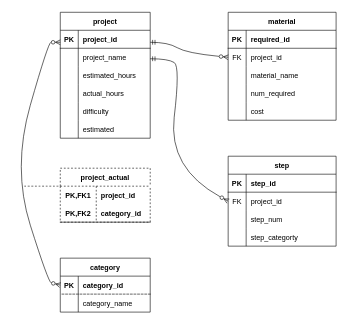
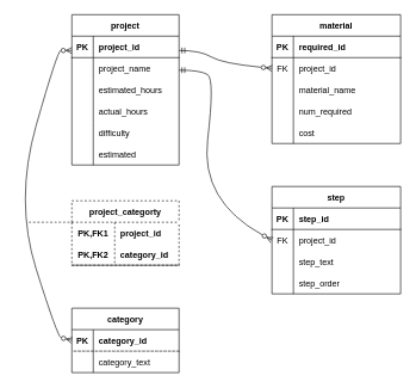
  <mxCell id="0" />
  <mxCell id="1" parent="0" />
  <mxCell id="2" value="project" style="shape=table;startSize=30;container=1;collapsible=1;childLayout=tableLayout;fixedRows=1;rowLines=0;fontStyle=1;align=center;resizeLast=1;" vertex="1" parent="1"><mxGeometry x="100" y="20" width="150" height="210" as="geometry" /></mxCell>
  <mxCell id="3" value="" style="shape=tableRow;horizontal=0;startSize=0;swimlaneHead=0;swimlaneBody=0;fillColor=none;collapsible=0;dropTarget=0;points=[[0,0.5],[1,0.5]];portConstraint=eastwest;top=0;left=0;right=0;bottom=1;" vertex="1" parent="2"><mxGeometry y="30" width="150" height="30" as="geometry" /></mxCell>
  <mxCell id="4" value="PK" style="shape=partialRectangle;connectable=0;fillColor=none;top=0;left=0;bottom=0;right=0;fontStyle=1;overflow=hidden;" vertex="1" parent="3"><mxGeometry width="30" height="30" as="geometry"><mxRectangle width="30" height="30" as="alternateBounds" /></mxGeometry></mxCell>
  <mxCell id="5" value="project_id" style="shape=partialRectangle;connectable=0;fillColor=none;top=0;left=0;bottom=0;right=0;align=left;spacingLeft=6;fontStyle=1;overflow=hidden;" vertex="1" parent="3"><mxGeometry x="30" width="120" height="30" as="geometry"><mxRectangle width="120" height="30" as="alternateBounds" /></mxGeometry></mxCell>
  <mxCell id="6" value="" style="shape=tableRow;horizontal=0;startSize=0;swimlaneHead=0;swimlaneBody=0;fillColor=none;collapsible=0;dropTarget=0;points=[[0,0.5],[1,0.5]];portConstraint=eastwest;top=0;left=0;right=0;bottom=0;" vertex="1" parent="2"><mxGeometry y="60" width="150" height="30" as="geometry" /></mxCell>
  <mxCell id="7" value="" style="shape=partialRectangle;connectable=0;fillColor=none;top=0;left=0;bottom=0;right=0;editable=1;overflow=hidden;" vertex="1" parent="6"><mxGeometry width="30" height="30" as="geometry"><mxRectangle width="30" height="30" as="alternateBounds" /></mxGeometry></mxCell>
  <mxCell id="8" value="project_name" style="shape=partialRectangle;connectable=0;fillColor=none;top=0;left=0;bottom=0;right=0;align=left;spacingLeft=6;overflow=hidden;" vertex="1" parent="6"><mxGeometry x="30" width="120" height="30" as="geometry"><mxRectangle width="120" height="30" as="alternateBounds" /></mxGeometry></mxCell>
  <mxCell id="9" value="" style="shape=tableRow;horizontal=0;startSize=0;swimlaneHead=0;swimlaneBody=0;fillColor=none;collapsible=0;dropTarget=0;points=[[0,0.5],[1,0.5]];portConstraint=eastwest;top=0;left=0;right=0;bottom=0;" vertex="1" parent="2"><mxGeometry y="90" width="150" height="30" as="geometry" /></mxCell>
  <mxCell id="10" value="" style="shape=partialRectangle;connectable=0;fillColor=none;top=0;left=0;bottom=0;right=0;editable=1;overflow=hidden;" vertex="1" parent="9"><mxGeometry width="30" height="30" as="geometry"><mxRectangle width="30" height="30" as="alternateBounds" /></mxGeometry></mxCell>
  <mxCell id="11" value="estimated_hours" style="shape=partialRectangle;connectable=0;fillColor=none;top=0;left=0;bottom=0;right=0;align=left;spacingLeft=6;overflow=hidden;" vertex="1" parent="9"><mxGeometry x="30" width="120" height="30" as="geometry"><mxRectangle width="120" height="30" as="alternateBounds" /></mxGeometry></mxCell>
  <mxCell id="12" value="" style="shape=tableRow;horizontal=0;startSize=0;swimlaneHead=0;swimlaneBody=0;fillColor=none;collapsible=0;dropTarget=0;points=[[0,0.5],[1,0.5]];portConstraint=eastwest;top=0;left=0;right=0;bottom=0;" vertex="1" parent="2"><mxGeometry y="120" width="150" height="30" as="geometry" /></mxCell>
  <mxCell id="13" value="" style="shape=partialRectangle;connectable=0;fillColor=none;top=0;left=0;bottom=0;right=0;editable=1;overflow=hidden;" vertex="1" parent="12"><mxGeometry width="30" height="30" as="geometry"><mxRectangle width="30" height="30" as="alternateBounds" /></mxGeometry></mxCell>
  <mxCell id="14" value="actual_hours" style="shape=partialRectangle;connectable=0;fillColor=none;top=0;left=0;bottom=0;right=0;align=left;spacingLeft=6;overflow=hidden;" vertex="1" parent="12"><mxGeometry x="30" width="120" height="30" as="geometry"><mxRectangle width="120" height="30" as="alternateBounds" /></mxGeometry></mxCell>
  <mxCell id="15" style="shape=tableRow;horizontal=0;startSize=0;swimlaneHead=0;swimlaneBody=0;fillColor=none;collapsible=0;dropTarget=0;points=[[0,0.5],[1,0.5]];portConstraint=eastwest;top=0;left=0;right=0;bottom=0;" vertex="1" parent="2"><mxGeometry y="150" width="150" height="30" as="geometry" /></mxCell>
  <mxCell id="16" style="shape=partialRectangle;connectable=0;fillColor=none;top=0;left=0;bottom=0;right=0;editable=1;overflow=hidden;" vertex="1" parent="15"><mxGeometry width="30" height="30" as="geometry"><mxRectangle width="30" height="30" as="alternateBounds" /></mxGeometry></mxCell>
  <mxCell id="17" value="difficulty" style="shape=partialRectangle;connectable=0;fillColor=none;top=0;left=0;bottom=0;right=0;align=left;spacingLeft=6;overflow=hidden;" vertex="1" parent="15"><mxGeometry x="30" width="120" height="30" as="geometry"><mxRectangle width="120" height="30" as="alternateBounds" /></mxGeometry></mxCell>
  <mxCell id="18" style="shape=tableRow;horizontal=0;startSize=0;swimlaneHead=0;swimlaneBody=0;fillColor=none;collapsible=0;dropTarget=0;points=[[0,0.5],[1,0.5]];portConstraint=eastwest;top=0;left=0;right=0;bottom=0;" vertex="1" parent="2"><mxGeometry y="180" width="150" height="30" as="geometry" /></mxCell>
  <mxCell id="19" style="shape=partialRectangle;connectable=0;fillColor=none;top=0;left=0;bottom=0;right=0;editable=1;overflow=hidden;" vertex="1" parent="18"><mxGeometry width="30" height="30" as="geometry"><mxRectangle width="30" height="30" as="alternateBounds" /></mxGeometry></mxCell>
  <mxCell id="20" value="estimated" style="shape=partialRectangle;connectable=0;fillColor=none;top=0;left=0;bottom=0;right=0;align=left;spacingLeft=6;overflow=hidden;" vertex="1" parent="18"><mxGeometry x="30" width="120" height="30" as="geometry"><mxRectangle width="120" height="30" as="alternateBounds" /></mxGeometry></mxCell>
  <mxCell id="21" value="material" style="shape=table;startSize=30;container=1;collapsible=1;childLayout=tableLayout;fixedRows=1;rowLines=0;fontStyle=1;align=center;resizeLast=1;" vertex="1" parent="1"><mxGeometry x="380" y="20" width="180" height="180" as="geometry" /></mxCell>
  <mxCell id="22" value="" style="shape=tableRow;horizontal=0;startSize=0;swimlaneHead=0;swimlaneBody=0;fillColor=none;collapsible=0;dropTarget=0;points=[[0,0.5],[1,0.5]];portConstraint=eastwest;top=0;left=0;right=0;bottom=1;" vertex="1" parent="21"><mxGeometry y="30" width="180" height="30" as="geometry" /></mxCell>
  <mxCell id="23" value="PK" style="shape=partialRectangle;connectable=0;fillColor=none;top=0;left=0;bottom=0;right=0;fontStyle=1;overflow=hidden;" vertex="1" parent="22"><mxGeometry width="30" height="30" as="geometry"><mxRectangle width="30" height="30" as="alternateBounds" /></mxGeometry></mxCell>
  <mxCell id="24" value="required_id" style="shape=partialRectangle;connectable=0;fillColor=none;top=0;left=0;bottom=0;right=0;align=left;spacingLeft=6;fontStyle=1;overflow=hidden;" vertex="1" parent="22"><mxGeometry x="30" width="150" height="30" as="geometry"><mxRectangle width="150" height="30" as="alternateBounds" /></mxGeometry></mxCell>
  <mxCell id="25" value="" style="shape=tableRow;horizontal=0;startSize=0;swimlaneHead=0;swimlaneBody=0;fillColor=none;collapsible=0;dropTarget=0;points=[[0,0.5],[1,0.5]];portConstraint=eastwest;top=0;left=0;right=0;bottom=0;" vertex="1" parent="21"><mxGeometry y="60" width="180" height="30" as="geometry" /></mxCell>
  <mxCell id="26" value="FK" style="shape=partialRectangle;connectable=0;fillColor=none;top=0;left=0;bottom=0;right=0;editable=1;overflow=hidden;" vertex="1" parent="25"><mxGeometry width="30" height="30" as="geometry"><mxRectangle width="30" height="30" as="alternateBounds" /></mxGeometry></mxCell>
  <mxCell id="27" value="project_id" style="shape=partialRectangle;connectable=0;fillColor=none;top=0;left=0;bottom=0;right=0;align=left;spacingLeft=6;overflow=hidden;" vertex="1" parent="25"><mxGeometry x="30" width="150" height="30" as="geometry"><mxRectangle width="150" height="30" as="alternateBounds" /></mxGeometry></mxCell>
  <mxCell id="28" value="" style="shape=tableRow;horizontal=0;startSize=0;swimlaneHead=0;swimlaneBody=0;fillColor=none;collapsible=0;dropTarget=0;points=[[0,0.5],[1,0.5]];portConstraint=eastwest;top=0;left=0;right=0;bottom=0;" vertex="1" parent="21"><mxGeometry y="90" width="180" height="30" as="geometry" /></mxCell>
  <mxCell id="29" value="" style="shape=partialRectangle;connectable=0;fillColor=none;top=0;left=0;bottom=0;right=0;editable=1;overflow=hidden;" vertex="1" parent="28"><mxGeometry width="30" height="30" as="geometry"><mxRectangle width="30" height="30" as="alternateBounds" /></mxGeometry></mxCell>
  <mxCell id="30" value="material_name" style="shape=partialRectangle;connectable=0;fillColor=none;top=0;left=0;bottom=0;right=0;align=left;spacingLeft=6;overflow=hidden;" vertex="1" parent="28"><mxGeometry x="30" width="150" height="30" as="geometry"><mxRectangle width="150" height="30" as="alternateBounds" /></mxGeometry></mxCell>
  <mxCell id="31" style="shape=tableRow;horizontal=0;startSize=0;swimlaneHead=0;swimlaneBody=0;fillColor=none;collapsible=0;dropTarget=0;points=[[0,0.5],[1,0.5]];portConstraint=eastwest;top=0;left=0;right=0;bottom=0;" vertex="1" parent="21"><mxGeometry y="120" width="180" height="30" as="geometry" /></mxCell>
  <mxCell id="32" style="shape=partialRectangle;connectable=0;fillColor=none;top=0;left=0;bottom=0;right=0;editable=1;overflow=hidden;" vertex="1" parent="31"><mxGeometry width="30" height="30" as="geometry"><mxRectangle width="30" height="30" as="alternateBounds" /></mxGeometry></mxCell>
  <mxCell id="33" value="num_required" style="shape=partialRectangle;connectable=0;fillColor=none;top=0;left=0;bottom=0;right=0;align=left;spacingLeft=6;overflow=hidden;" vertex="1" parent="31"><mxGeometry x="30" width="150" height="30" as="geometry"><mxRectangle width="150" height="30" as="alternateBounds" /></mxGeometry></mxCell>
  <mxCell id="34" style="shape=tableRow;horizontal=0;startSize=0;swimlaneHead=0;swimlaneBody=0;fillColor=none;collapsible=0;dropTarget=0;points=[[0,0.5],[1,0.5]];portConstraint=eastwest;top=0;left=0;right=0;bottom=0;" vertex="1" parent="21"><mxGeometry y="150" width="180" height="30" as="geometry" /></mxCell>
  <mxCell id="35" style="shape=partialRectangle;connectable=0;fillColor=none;top=0;left=0;bottom=0;right=0;editable=1;overflow=hidden;" vertex="1" parent="34"><mxGeometry width="30" height="30" as="geometry"><mxRectangle width="30" height="30" as="alternateBounds" /></mxGeometry></mxCell>
  <mxCell id="36" value="cost" style="shape=partialRectangle;connectable=0;fillColor=none;top=0;left=0;bottom=0;right=0;align=left;spacingLeft=6;overflow=hidden;" vertex="1" parent="34"><mxGeometry x="30" width="150" height="30" as="geometry"><mxRectangle width="150" height="30" as="alternateBounds" /></mxGeometry></mxCell>
  <mxCell id="37" value="step" style="shape=table;startSize=30;container=1;collapsible=1;childLayout=tableLayout;fixedRows=1;rowLines=0;fontStyle=1;align=center;resizeLast=1;" vertex="1" parent="1"><mxGeometry x="380" y="260" width="180" height="150" as="geometry" /></mxCell>
  <mxCell id="38" value="" style="shape=tableRow;horizontal=0;startSize=0;swimlaneHead=0;swimlaneBody=0;fillColor=none;collapsible=0;dropTarget=0;points=[[0,0.5],[1,0.5]];portConstraint=eastwest;top=0;left=0;right=0;bottom=1;" vertex="1" parent="37"><mxGeometry y="30" width="180" height="30" as="geometry" /></mxCell>
  <mxCell id="39" value="PK" style="shape=partialRectangle;connectable=0;fillColor=none;top=0;left=0;bottom=0;right=0;fontStyle=1;overflow=hidden;" vertex="1" parent="38"><mxGeometry width="30" height="30" as="geometry"><mxRectangle width="30" height="30" as="alternateBounds" /></mxGeometry></mxCell>
  <mxCell id="40" value="step_id" style="shape=partialRectangle;connectable=0;fillColor=none;top=0;left=0;bottom=0;right=0;align=left;spacingLeft=6;fontStyle=1;overflow=hidden;" vertex="1" parent="38"><mxGeometry x="30" width="150" height="30" as="geometry"><mxRectangle width="150" height="30" as="alternateBounds" /></mxGeometry></mxCell>
  <mxCell id="41" value="" style="shape=tableRow;horizontal=0;startSize=0;swimlaneHead=0;swimlaneBody=0;fillColor=none;collapsible=0;dropTarget=0;points=[[0,0.5],[1,0.5]];portConstraint=eastwest;top=0;left=0;right=0;bottom=0;" vertex="1" parent="37"><mxGeometry y="60" width="180" height="30" as="geometry" /></mxCell>
  <mxCell id="42" value="FK" style="shape=partialRectangle;connectable=0;fillColor=none;top=0;left=0;bottom=0;right=0;editable=1;overflow=hidden;" vertex="1" parent="41"><mxGeometry width="30" height="30" as="geometry"><mxRectangle width="30" height="30" as="alternateBounds" /></mxGeometry></mxCell>
  <mxCell id="43" value="project_id" style="shape=partialRectangle;connectable=0;fillColor=none;top=0;left=0;bottom=0;right=0;align=left;spacingLeft=6;overflow=hidden;" vertex="1" parent="41"><mxGeometry x="30" width="150" height="30" as="geometry"><mxRectangle width="150" height="30" as="alternateBounds" /></mxGeometry></mxCell>
  <mxCell id="44" value="" style="shape=tableRow;horizontal=0;startSize=0;swimlaneHead=0;swimlaneBody=0;fillColor=none;collapsible=0;dropTarget=0;points=[[0,0.5],[1,0.5]];portConstraint=eastwest;top=0;left=0;right=0;bottom=0;" vertex="1" parent="37"><mxGeometry y="90" width="180" height="30" as="geometry" /></mxCell>
  <mxCell id="45" value="" style="shape=partialRectangle;connectable=0;fillColor=none;top=0;left=0;bottom=0;right=0;editable=1;overflow=hidden;" vertex="1" parent="44"><mxGeometry width="30" height="30" as="geometry"><mxRectangle width="30" height="30" as="alternateBounds" /></mxGeometry></mxCell>
- <mxCell id="46" value="step_num" style="shape=partialRectangle;connectable=0;fillColor=none;top=0;left=0;bottom=0;right=0;align=left;spacingLeft=6;overflow=hidden;" vertex="1" parent="44"><mxGeometry x="30" width="150" height="30" as="geometry"><mxRectangle width="150" height="30" as="alternateBounds" /></mxGeometry></mxCell>
+ <mxCell id="46" value="step_text" style="shape=partialRectangle;connectable=0;fillColor=none;top=0;left=0;bottom=0;right=0;align=left;spacingLeft=6;overflow=hidden;" vertex="1" parent="44"><mxGeometry x="30" width="150" height="30" as="geometry"><mxRectangle width="150" height="30" as="alternateBounds" /></mxGeometry></mxCell>
  <mxCell id="47" value="" style="shape=tableRow;horizontal=0;startSize=0;swimlaneHead=0;swimlaneBody=0;fillColor=none;collapsible=0;dropTarget=0;points=[[0,0.5],[1,0.5]];portConstraint=eastwest;top=0;left=0;right=0;bottom=0;" vertex="1" parent="37"><mxGeometry y="120" width="180" height="30" as="geometry" /></mxCell>
  <mxCell id="48" value="" style="shape=partialRectangle;connectable=0;fillColor=none;top=0;left=0;bottom=0;right=0;editable=1;overflow=hidden;" vertex="1" parent="47"><mxGeometry width="30" height="30" as="geometry"><mxRectangle width="30" height="30" as="alternateBounds" /></mxGeometry></mxCell>
- <mxCell id="49" value="step_categorty" style="shape=partialRectangle;connectable=0;fillColor=none;top=0;left=0;bottom=0;right=0;align=left;spacingLeft=6;overflow=hidden;" vertex="1" parent="47"><mxGeometry x="30" width="150" height="30" as="geometry"><mxRectangle width="150" height="30" as="alternateBounds" /></mxGeometry></mxCell>
+ <mxCell id="49" value="step_order" style="shape=partialRectangle;connectable=0;fillColor=none;top=0;left=0;bottom=0;right=0;align=left;spacingLeft=6;overflow=hidden;" vertex="1" parent="47"><mxGeometry x="30" width="150" height="30" as="geometry"><mxRectangle width="150" height="30" as="alternateBounds" /></mxGeometry></mxCell>
  <mxCell id="50" value="category" style="shape=table;startSize=30;container=1;collapsible=1;childLayout=tableLayout;fixedRows=1;rowLines=0;fontStyle=1;align=center;resizeLast=1;" vertex="1" parent="1"><mxGeometry x="100" y="430" width="150" height="90" as="geometry" /></mxCell>
  <mxCell id="51" value="" style="shape=tableRow;horizontal=0;startSize=0;swimlaneHead=0;swimlaneBody=0;fillColor=none;collapsible=0;dropTarget=0;points=[[0,0.5],[1,0.5]];portConstraint=eastwest;top=0;left=0;right=0;bottom=1;dashed=1;" vertex="1" parent="50"><mxGeometry y="30" width="150" height="30" as="geometry" /></mxCell>
  <mxCell id="52" value="PK" style="shape=partialRectangle;connectable=0;fillColor=none;top=0;left=0;bottom=0;right=0;fontStyle=1;overflow=hidden;dashed=1;" vertex="1" parent="51"><mxGeometry width="30" height="30" as="geometry"><mxRectangle width="30" height="30" as="alternateBounds" /></mxGeometry></mxCell>
  <mxCell id="53" value="category_id" style="shape=partialRectangle;connectable=0;fillColor=none;top=0;left=0;bottom=0;right=0;align=left;spacingLeft=6;fontStyle=1;overflow=hidden;dashed=1;" vertex="1" parent="51"><mxGeometry x="30" width="120" height="30" as="geometry"><mxRectangle width="120" height="30" as="alternateBounds" /></mxGeometry></mxCell>
  <mxCell id="54" value="" style="shape=tableRow;horizontal=0;startSize=0;swimlaneHead=0;swimlaneBody=0;fillColor=none;collapsible=0;dropTarget=0;points=[[0,0.5],[1,0.5]];portConstraint=eastwest;top=0;left=0;right=0;bottom=0;dashed=1;" vertex="1" parent="50"><mxGeometry y="60" width="150" height="30" as="geometry" /></mxCell>
  <mxCell id="55" value="" style="shape=partialRectangle;connectable=0;fillColor=none;top=0;left=0;bottom=0;right=0;editable=1;overflow=hidden;dashed=1;" vertex="1" parent="54"><mxGeometry width="30" height="30" as="geometry"><mxRectangle width="30" height="30" as="alternateBounds" /></mxGeometry></mxCell>
- <mxCell id="56" value="category_name" style="shape=partialRectangle;connectable=0;fillColor=none;top=0;left=0;bottom=0;right=0;align=left;spacingLeft=6;overflow=hidden;dashed=1;" vertex="1" parent="54"><mxGeometry x="30" width="120" height="30" as="geometry"><mxRectangle width="120" height="30" as="alternateBounds" /></mxGeometry></mxCell>
- <mxCell id="57" value="project_actual" style="shape=table;startSize=30;container=1;collapsible=1;childLayout=tableLayout;fixedRows=1;rowLines=0;fontStyle=1;align=center;resizeLast=1;dashed=1;" vertex="1" parent="1"><mxGeometry x="100" y="280" width="150" height="90" as="geometry" /></mxCell>
+ <mxCell id="56" value="category_text" style="shape=partialRectangle;connectable=0;fillColor=none;top=0;left=0;bottom=0;right=0;align=left;spacingLeft=6;overflow=hidden;dashed=1;" vertex="1" parent="54"><mxGeometry x="30" width="120" height="30" as="geometry"><mxRectangle width="120" height="30" as="alternateBounds" /></mxGeometry></mxCell>
+ <mxCell id="57" value="project_categorty" style="shape=table;startSize=30;container=1;collapsible=1;childLayout=tableLayout;fixedRows=1;rowLines=0;fontStyle=1;align=center;resizeLast=1;dashed=1;" vertex="1" parent="1"><mxGeometry x="100" y="280" width="150" height="90" as="geometry" /></mxCell>
  <mxCell id="58" value="" style="shape=tableRow;horizontal=0;startSize=0;swimlaneHead=0;swimlaneBody=0;fillColor=none;collapsible=0;dropTarget=0;points=[[0,0.5],[1,0.5]];portConstraint=eastwest;top=0;left=0;right=0;bottom=0;" vertex="1" parent="57"><mxGeometry y="30" width="150" height="30" as="geometry" /></mxCell>
  <mxCell id="59" value="PK,FK1" style="shape=partialRectangle;connectable=0;fillColor=none;top=0;left=0;bottom=0;right=0;fontStyle=1;overflow=hidden;" vertex="1" parent="58"><mxGeometry width="60" height="30" as="geometry"><mxRectangle width="60" height="30" as="alternateBounds" /></mxGeometry></mxCell>
  <mxCell id="60" value="project_id" style="shape=partialRectangle;connectable=0;fillColor=none;top=0;left=0;bottom=0;right=0;align=left;spacingLeft=6;fontStyle=1;overflow=hidden;" vertex="1" parent="58"><mxGeometry x="60" width="90" height="30" as="geometry"><mxRectangle width="90" height="30" as="alternateBounds" /></mxGeometry></mxCell>
  <mxCell id="61" value="" style="shape=tableRow;horizontal=0;startSize=0;swimlaneHead=0;swimlaneBody=0;fillColor=none;collapsible=0;dropTarget=0;points=[[0,0.5],[1,0.5]];portConstraint=eastwest;top=0;left=0;right=0;bottom=1;" vertex="1" parent="57"><mxGeometry y="60" width="150" height="30" as="geometry" /></mxCell>
  <mxCell id="62" value="PK,FK2" style="shape=partialRectangle;connectable=0;fillColor=none;top=0;left=0;bottom=0;right=0;fontStyle=1;overflow=hidden;" vertex="1" parent="61"><mxGeometry width="60" height="30" as="geometry"><mxRectangle width="60" height="30" as="alternateBounds" /></mxGeometry></mxCell>
  <mxCell id="63" value="category_id" style="shape=partialRectangle;connectable=0;fillColor=none;top=0;left=0;bottom=0;right=0;align=left;spacingLeft=6;fontStyle=1;overflow=hidden;" vertex="1" parent="61"><mxGeometry x="60" width="90" height="30" as="geometry"><mxRectangle width="90" height="30" as="alternateBounds" /></mxGeometry></mxCell>
  <mxCell id="64" value="" style="endArrow=ERzeroToMany;html=1;rounded=0;curved=1;startArrow=ERzeroToMany;startFill=0;endFill=0;exitX=0;exitY=0.5;exitDx=0;exitDy=0;" edge="1" parent="1" source="51"><mxGeometry relative="1" as="geometry"><mxPoint x="100" y="480" as="sourcePoint" /><mxPoint x="100" y="70" as="targetPoint" /><Array as="points"><mxPoint x="80" y="470" /><mxPoint x="20" y="280" /><mxPoint x="80" y="70" /></Array></mxGeometry></mxCell>
  <mxCell id="65" value="" style="endArrow=none;html=1;rounded=0;curved=1;dashed=1;" edge="1" parent="1"><mxGeometry relative="1" as="geometry"><mxPoint x="40" y="310" as="sourcePoint" /><mxPoint x="100" y="310" as="targetPoint" /></mxGeometry></mxCell>
  <mxCell id="66" value="" style="endArrow=ERzeroToMany;html=1;rounded=0;curved=1;startArrow=ERmandOne;startFill=0;endFill=0;entryX=0;entryY=0.5;entryDx=0;entryDy=0;" edge="1" parent="1" target="25"><mxGeometry relative="1" as="geometry"><mxPoint x="250" y="70" as="sourcePoint" /><mxPoint x="380" y="88" as="targetPoint" /><Array as="points"><mxPoint x="280" y="70" /><mxPoint x="310" y="88" /></Array></mxGeometry></mxCell>
  <mxCell id="67" value="" style="endArrow=ERzeroToMany;html=1;rounded=0;curved=1;startArrow=ERmandOne;startFill=0;endFill=0;entryX=0;entryY=0.5;entryDx=0;entryDy=0;" edge="1" parent="1" target="41"><mxGeometry relative="1" as="geometry"><mxPoint x="250" y="97.5" as="sourcePoint" /><mxPoint x="380" y="122.5" as="targetPoint" /><Array as="points"><mxPoint x="280" y="97.5" /><mxPoint x="300" y="110" /><mxPoint x="280" y="280" /></Array></mxGeometry></mxCell>
